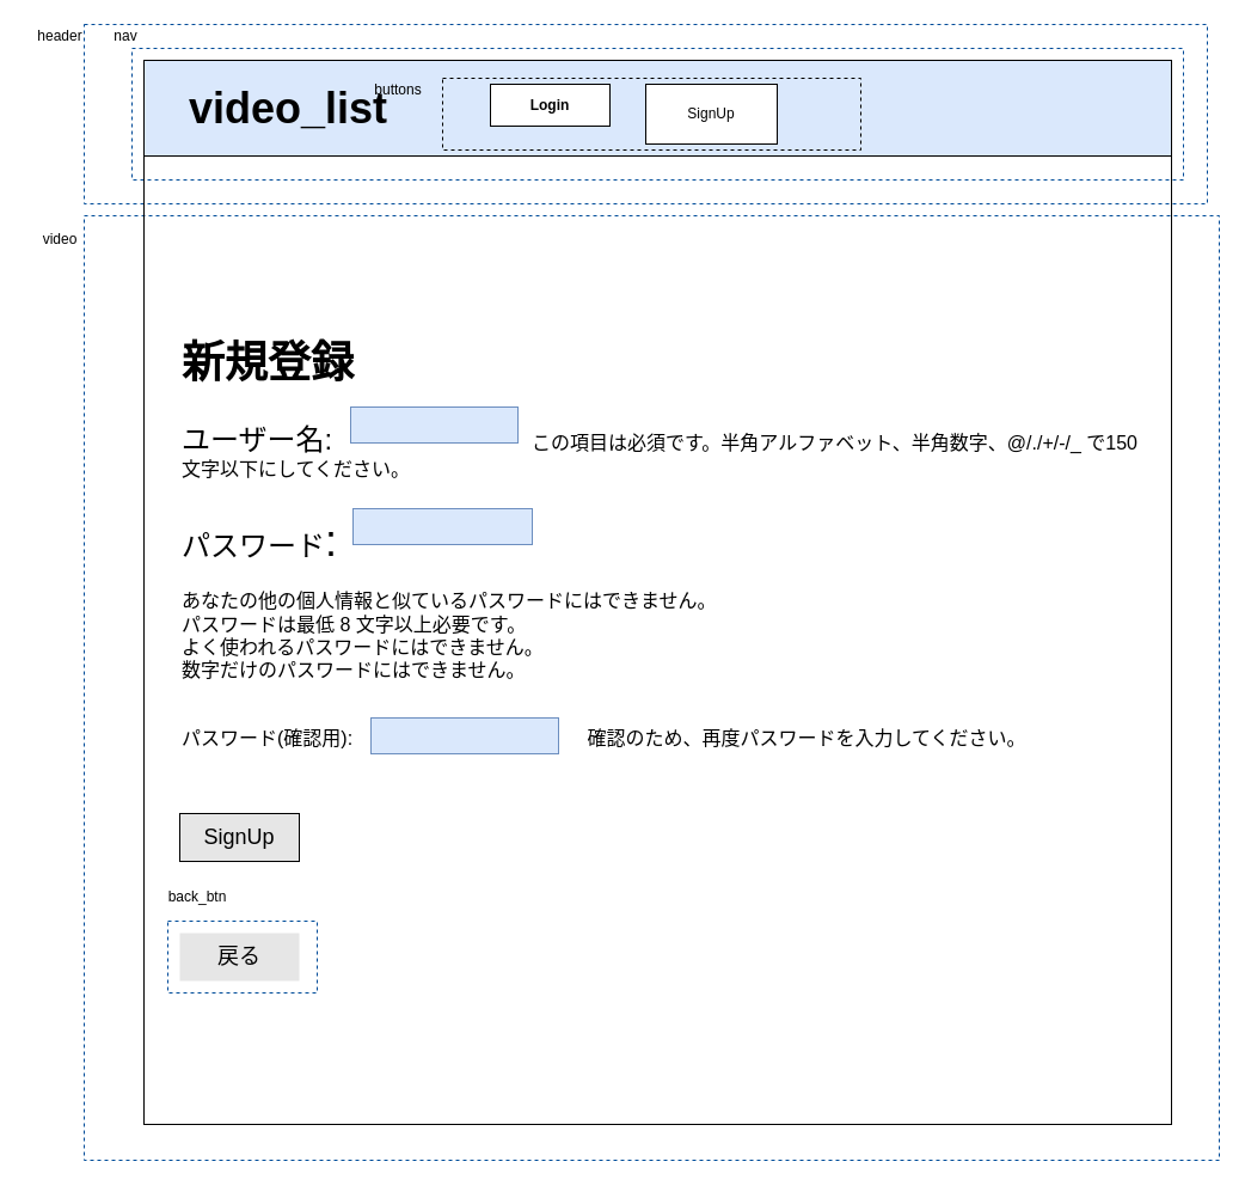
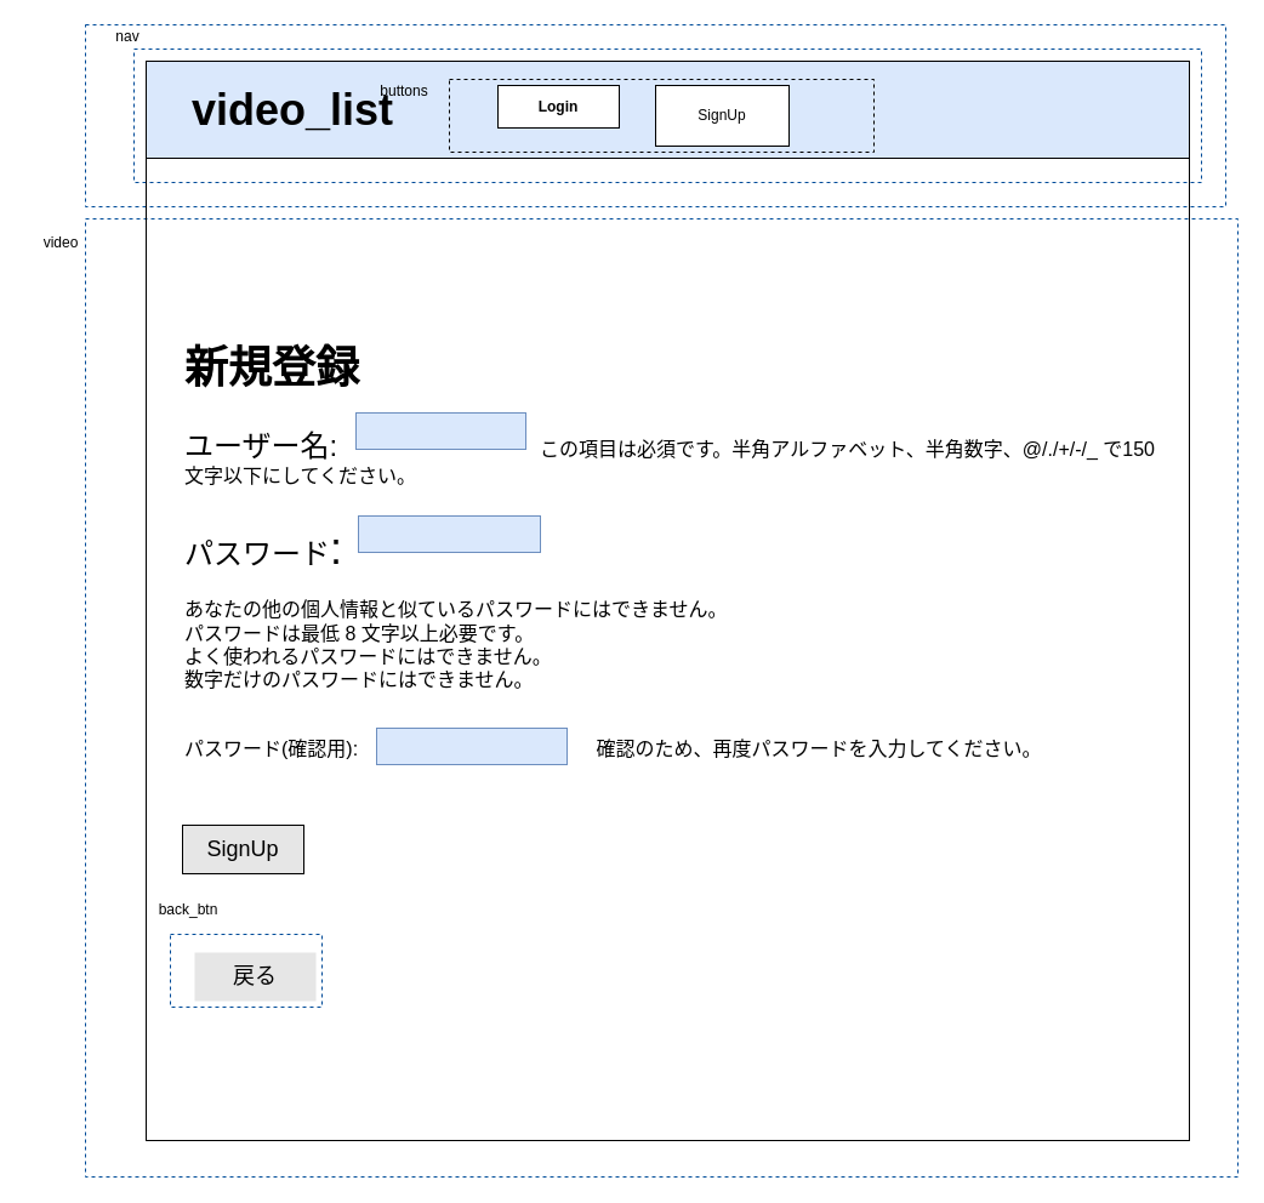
  <mxCell id="0" />
  <mxCell id="1" parent="0" />
  <mxCell id="2" value="" style="rounded=0;whiteSpace=wrap;html=1;fillColor=none;dashed=1;strokeColor=#004C99;" parent="1" vertex="1"><mxGeometry x="110" y="40" width="880" height="110" as="geometry" /></mxCell>
  <mxCell id="3" value="" style="rounded=0;whiteSpace=wrap;html=1;dashed=1;strokeColor=#004C99;fillColor=none;" parent="1" vertex="1"><mxGeometry x="70" y="180" width="950" height="790" as="geometry" /></mxCell>
  <mxCell id="4" value="&lt;div&gt;&lt;font style=&quot;font-size: 24px&quot;&gt;&lt;br&gt;&lt;/font&gt;&lt;/div&gt;&lt;div&gt;&lt;b&gt;&lt;font style=&quot;font-size: 36px&quot;&gt;新規登録&lt;/font&gt;&lt;/b&gt;&lt;/div&gt;&lt;div&gt;&lt;font style=&quot;font-size: 24px&quot;&gt;&lt;br&gt;&lt;/font&gt;&lt;/div&gt;&lt;div&gt;&lt;font style=&quot;font-size: 24px&quot;&gt;ユーザー名:&amp;nbsp; &amp;nbsp; &amp;nbsp; &amp;nbsp; &amp;nbsp; &amp;nbsp; &amp;nbsp; &amp;nbsp; &amp;nbsp; &amp;nbsp; &amp;nbsp; &amp;nbsp; &amp;nbsp;&lt;/font&gt;&lt;span style=&quot;font-size: medium&quot;&gt;この項目は必須です。半角アルファベット、&lt;/span&gt;&lt;span style=&quot;font-size: medium&quot;&gt;半角数字、@/./+/-/_ で150文字以下にしてください。&lt;/span&gt;&lt;/div&gt;&lt;div&gt;&lt;font style=&quot;font-size: 24px&quot;&gt;&lt;br&gt;&lt;/font&gt;&lt;/div&gt;&lt;div&gt;&lt;font&gt;&lt;font style=&quot;font-size: 24px&quot;&gt;パスワード&lt;/font&gt;&lt;span style=&quot;font-size: 36px&quot;&gt;:&amp;nbsp;&lt;/span&gt;&lt;/font&gt;&lt;/div&gt;&lt;div&gt;&lt;font size=&quot;3&quot;&gt;&lt;br&gt;&lt;/font&gt;&lt;/div&gt;&lt;div&gt;&lt;font size=&quot;3&quot;&gt;あなたの他の個人情報と似ているパスワードにはできません。&lt;/font&gt;&lt;/div&gt;&lt;div&gt;&lt;font size=&quot;3&quot;&gt;パスワードは最低 8 文字以上必要です。&lt;/font&gt;&lt;/div&gt;&lt;div&gt;&lt;font size=&quot;3&quot;&gt;よく使われるパスワードにはできません。&lt;/font&gt;&lt;/div&gt;&lt;div&gt;&lt;font size=&quot;3&quot;&gt;数字だけのパスワードにはできません。&lt;/font&gt;&lt;/div&gt;&lt;div&gt;&lt;font size=&quot;3&quot;&gt;&lt;br&gt;&lt;/font&gt;&lt;/div&gt;&lt;div&gt;&lt;font size=&quot;3&quot;&gt;&lt;br&gt;&lt;/font&gt;&lt;/div&gt;&lt;div&gt;&lt;font size=&quot;3&quot;&gt;パスワード(確認用): 　　　　　　　　　　　　&lt;/font&gt;&lt;span style=&quot;font-size: medium&quot;&gt;確認のため、再度パスワードを入力してください。&lt;/span&gt;&lt;/div&gt;" style="text;html=1;strokeColor=none;fillColor=none;align=left;verticalAlign=middle;whiteSpace=wrap;rounded=0;" parent="1" vertex="1"><mxGeometry x="150" y="220" width="810" height="440" as="geometry" /></mxCell>
  <mxCell id="5" value="" style="rounded=0;whiteSpace=wrap;html=1;fillColor=none;dashed=1;strokeColor=#004C99;" parent="1" vertex="1"><mxGeometry x="70" y="20" width="940" height="150" as="geometry" /></mxCell>
  <mxCell id="6" value="&lt;font style=&quot;font-size: 36px&quot;&gt;&lt;b&gt;　video_list&lt;/b&gt;&lt;/font&gt;" style="rounded=0;whiteSpace=wrap;html=1;align=left;fillColor=#dae8fc;" parent="1" vertex="1"><mxGeometry x="120" y="50" width="860" height="80" as="geometry" /></mxCell>
  <mxCell id="7" value="" style="rounded=0;whiteSpace=wrap;html=1;dashed=1;strokeColor=#000000;fillColor=none;" parent="1" vertex="1"><mxGeometry x="370" y="65" width="350" height="60" as="geometry" /></mxCell>
- <mxCell id="8" value="header" style="text;html=1;strokeColor=none;fillColor=none;align=center;verticalAlign=middle;whiteSpace=wrap;rounded=0;dashed=1;" parent="1" vertex="1"><mxGeometry x="30" y="20" width="40" height="20" as="geometry" /></mxCell>
  <mxCell id="9" value="&lt;b&gt;Login&lt;/b&gt;" style="rounded=0;whiteSpace=wrap;html=1;" parent="1" vertex="1"><mxGeometry x="410" y="70" width="100" height="35" as="geometry" /></mxCell>
  <mxCell id="10" value="SignUp" style="rounded=0;whiteSpace=wrap;html=1;" parent="1" vertex="1"><mxGeometry x="540" y="70" width="110" height="50" as="geometry" /></mxCell>
  <mxCell id="11" value="nav" style="text;html=1;strokeColor=none;fillColor=none;align=center;verticalAlign=middle;whiteSpace=wrap;rounded=0;dashed=1;" parent="1" vertex="1"><mxGeometry x="20" y="20" width="170" height="20" as="geometry" /></mxCell>
  <mxCell id="12" value="buttons" style="text;html=1;strokeColor=none;fillColor=none;align=center;verticalAlign=middle;whiteSpace=wrap;rounded=0;dashed=1;" parent="1" vertex="1"><mxGeometry x="313" y="65" width="40" height="20" as="geometry" /></mxCell>
  <mxCell id="13" value="video" style="text;html=1;strokeColor=none;fillColor=none;align=center;verticalAlign=middle;whiteSpace=wrap;rounded=0;dashed=1;" parent="1" vertex="1"><mxGeometry x="30" y="190" width="40" height="20" as="geometry" /></mxCell>
  <mxCell id="14" value="&lt;font style=&quot;font-size: 18px&quot;&gt;SignUp&lt;/font&gt;" style="rounded=0;whiteSpace=wrap;html=1;fillColor=#E6E6E6;" parent="1" vertex="1"><mxGeometry x="150" y="680" width="100" height="40" as="geometry" /></mxCell>
  <mxCell id="15" value="" style="rounded=0;whiteSpace=wrap;html=1;fillColor=#dae8fc;strokeColor=#6c8ebf;" parent="1" vertex="1"><mxGeometry x="293" y="340" width="140" height="30" as="geometry" /></mxCell>
  <mxCell id="16" value="" style="rounded=0;whiteSpace=wrap;html=1;fillColor=#dae8fc;strokeColor=#6c8ebf;" parent="1" vertex="1"><mxGeometry x="295" y="425" width="150" height="30" as="geometry" /></mxCell>
  <mxCell id="17" value="" style="rounded=0;whiteSpace=wrap;html=1;fillColor=#dae8fc;strokeColor=#6c8ebf;" parent="1" vertex="1"><mxGeometry x="310" y="600" width="157" height="30" as="geometry" /></mxCell>
- <mxCell id="18" value="&lt;font style=&quot;font-size: 18px&quot;&gt;戻る&lt;/font&gt;" style="rounded=0;whiteSpace=wrap;html=1;fillColor=#E6E6E6;strokeColor=none;" parent="1" vertex="1"><mxGeometry x="150" y="780" width="100" height="40" as="geometry" /></mxCell>
+ <mxCell id="18" value="&lt;font style=&quot;font-size: 18px&quot;&gt;戻る&lt;/font&gt;" style="rounded=0;whiteSpace=wrap;html=1;fillColor=#E6E6E6;strokeColor=none;" parent="1" vertex="1"><mxGeometry x="160" y="785" width="100" height="40" as="geometry" /></mxCell>
  <mxCell id="19" value="" style="rounded=0;whiteSpace=wrap;html=1;dashed=1;fillColor=none;strokeColor=#004C99;" parent="1" vertex="1"><mxGeometry x="140" y="770" width="125" height="60" as="geometry" /></mxCell>
- <mxCell id="20" value="back_btn" style="text;html=1;strokeColor=none;fillColor=none;align=center;verticalAlign=middle;whiteSpace=wrap;rounded=0;dashed=1;" parent="1" vertex="1"><mxGeometry x="140" y="740" width="50" height="20" as="geometry" /></mxCell>
+ <mxCell id="20" value="back_btn" style="text;html=1;strokeColor=none;fillColor=none;align=center;verticalAlign=middle;whiteSpace=wrap;rounded=0;dashed=1;" parent="1" vertex="1"><mxGeometry x="130" y="740" width="50" height="20" as="geometry" /></mxCell>
  <mxCell id="21" value="" style="rounded=0;whiteSpace=wrap;html=1;fillColor=none;" vertex="1" parent="1"><mxGeometry x="120" y="50" width="860" height="890" as="geometry" /></mxCell>
